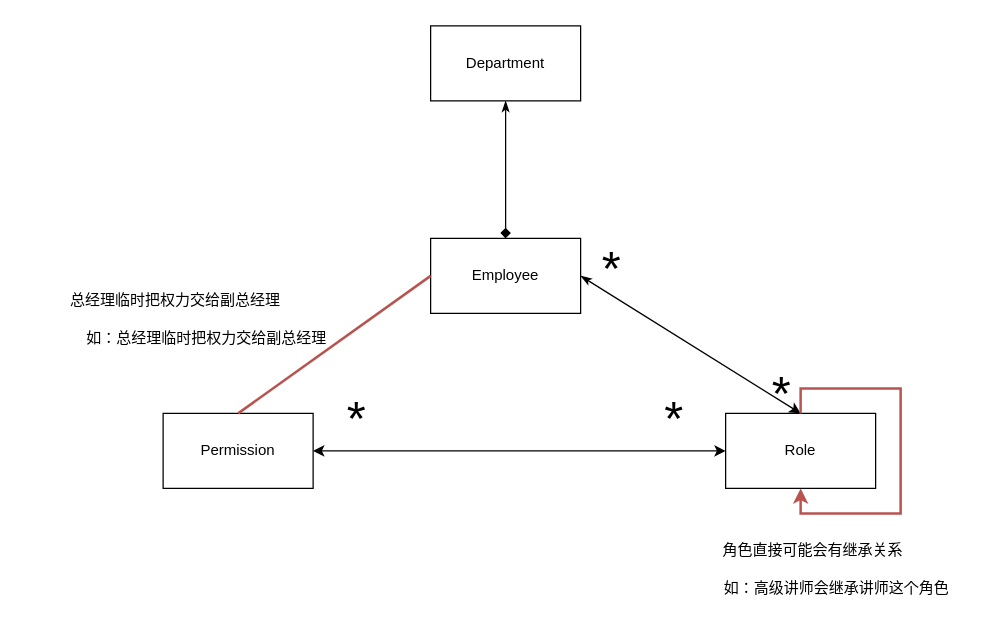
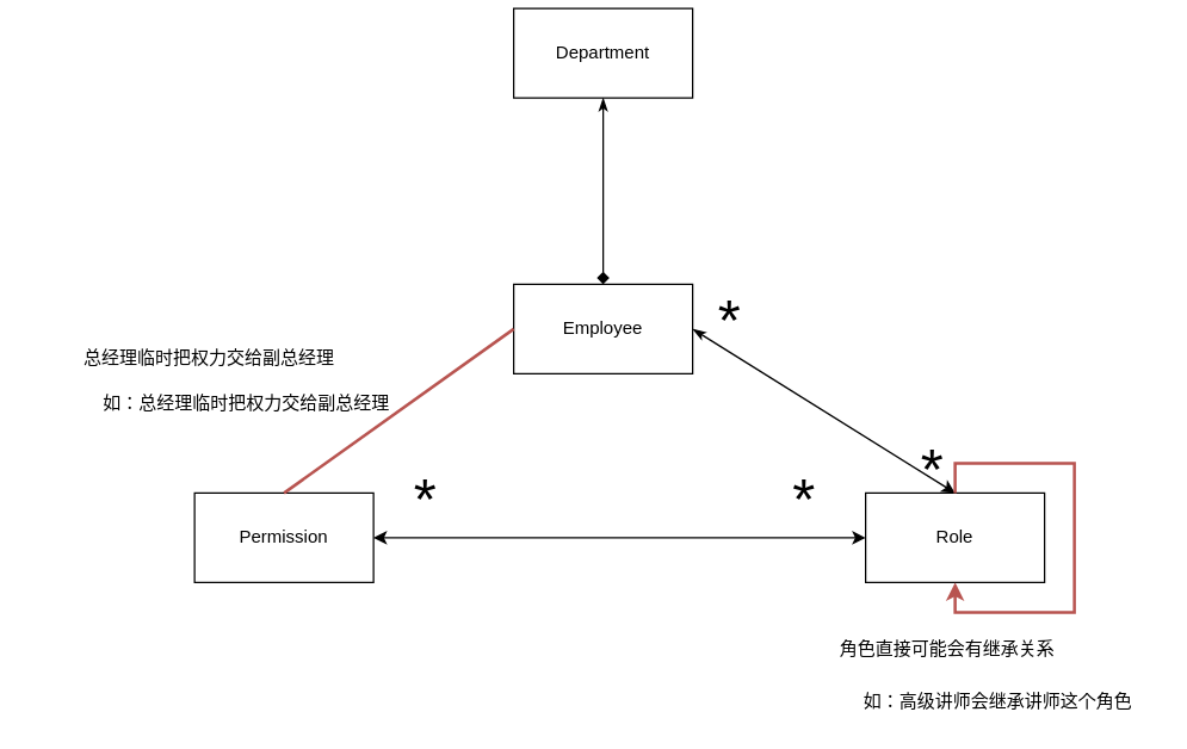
  <mxCell id="0" />
  <mxCell id="1" parent="0" />
  <mxCell id="2" value="Employee" style="rounded=0;whiteSpace=wrap;html=1;" vertex="1" parent="1"><mxGeometry x="344" y="190" width="120" height="60" as="geometry" /></mxCell>
  <mxCell id="3" value="" style="edgeStyle=orthogonalEdgeStyle;rounded=0;orthogonalLoop=1;jettySize=auto;html=1;startArrow=classicThin;startFill=1;endArrow=diamond;" edge="1" parent="1" source="4" target="2"><mxGeometry relative="1" as="geometry" /></mxCell>
- <mxCell id="4" value="Department" style="rounded=0;whiteSpace=wrap;html=1;" vertex="1" parent="1"><mxGeometry x="344" y="20" width="120" height="60" as="geometry" /></mxCell>
+ <mxCell id="4" value="Department" style="rounded=0;whiteSpace=wrap;html=1;" vertex="1" parent="1"><mxGeometry x="344" y="5" width="120" height="60" as="geometry" /></mxCell>
  <mxCell id="5" value="Permission" style="rounded=0;whiteSpace=wrap;html=1;" vertex="1" parent="1"><mxGeometry x="130" y="330" width="120" height="60" as="geometry" /></mxCell>
  <mxCell id="6" value="Role" style="rounded=0;whiteSpace=wrap;html=1;" vertex="1" parent="1"><mxGeometry x="580" y="330" width="120" height="60" as="geometry" /></mxCell>
  <mxCell id="7" value="" style="endArrow=classic;html=1;entryX=0.5;entryY=0;entryDx=0;entryDy=0;exitX=1;exitY=0.5;exitDx=0;exitDy=0;startArrow=classicThin;startFill=1;" edge="1" parent="1" source="2" target="6"><mxGeometry width="50" height="50" relative="1" as="geometry"><mxPoint x="470" y="220" as="sourcePoint" /><mxPoint x="420" y="160" as="targetPoint" /></mxGeometry></mxCell>
  <mxCell id="8" value="" style="endArrow=none;html=1;entryX=0.5;entryY=0;entryDx=0;entryDy=0;exitX=0;exitY=0.5;exitDx=0;exitDy=0;endFill=0;fillColor=#f8cecc;strokeColor=#b85450;strokeWidth=2;" edge="1" parent="1" source="2" target="5"><mxGeometry width="50" height="50" relative="1" as="geometry"><mxPoint x="370" y="210" as="sourcePoint" /><mxPoint x="420" y="160" as="targetPoint" /></mxGeometry></mxCell>
  <mxCell id="9" value="&lt;font style=&quot;font-size: 39px&quot;&gt;*&lt;/font&gt;" style="text;html=1;strokeColor=none;fillColor=none;align=center;verticalAlign=middle;whiteSpace=wrap;rounded=0;" vertex="1" parent="1"><mxGeometry x="464" y="200" width="50" height="30" as="geometry" /></mxCell>
  <mxCell id="10" value="&lt;font style=&quot;font-size: 39px&quot;&gt;*&lt;/font&gt;" style="text;html=1;strokeColor=none;fillColor=none;align=center;verticalAlign=middle;whiteSpace=wrap;rounded=0;" vertex="1" parent="1"><mxGeometry x="600" y="300" width="50" height="30" as="geometry" /></mxCell>
  <mxCell id="11" value="&lt;font style=&quot;font-size: 39px&quot;&gt;*&lt;/font&gt;" style="text;html=1;strokeColor=none;fillColor=none;align=center;verticalAlign=middle;whiteSpace=wrap;rounded=0;" vertex="1" parent="1"><mxGeometry x="514" y="320" width="50" height="30" as="geometry" /></mxCell>
  <mxCell id="12" value="&lt;font style=&quot;font-size: 39px&quot;&gt;*&lt;/font&gt;" style="text;html=1;strokeColor=none;fillColor=none;align=center;verticalAlign=middle;whiteSpace=wrap;rounded=0;" vertex="1" parent="1"><mxGeometry x="260" y="320" width="50" height="30" as="geometry" /></mxCell>
  <mxCell id="13" value="" style="endArrow=classic;html=1;entryX=0;entryY=0.5;entryDx=0;entryDy=0;exitX=1;exitY=0.5;exitDx=0;exitDy=0;startArrow=classic;startFill=1;" edge="1" parent="1" source="5" target="6"><mxGeometry width="50" height="50" relative="1" as="geometry"><mxPoint x="370" y="210" as="sourcePoint" /><mxPoint x="420" y="160" as="targetPoint" /></mxGeometry></mxCell>
  <mxCell id="14" style="edgeStyle=orthogonalEdgeStyle;rounded=0;orthogonalLoop=1;jettySize=auto;html=1;entryX=0.5;entryY=1;entryDx=0;entryDy=0;startArrow=none;startFill=0;endArrow=classic;endFill=1;strokeWidth=2;fillColor=#f8cecc;strokeColor=#b85450;" edge="1" parent="1" source="6" target="6"><mxGeometry relative="1" as="geometry" /></mxCell>
- <mxCell id="15" value="角色直接可能会有继承关系" style="text;html=1;strokeColor=none;fillColor=none;align=center;verticalAlign=middle;whiteSpace=wrap;rounded=0;" vertex="1" parent="1"><mxGeometry x="560" y="430" width="180" height="20" as="geometry" /></mxCell>
+ <mxCell id="15" value="角色直接可能会有继承关系" style="text;html=1;strokeColor=none;fillColor=none;align=center;verticalAlign=middle;whiteSpace=wrap;rounded=0;" vertex="1" parent="1"><mxGeometry x="545" y="425" width="180" height="20" as="geometry" /></mxCell>
  <mxCell id="16" value="总经理临时把权力交给副总经理" style="text;html=1;strokeColor=none;fillColor=none;align=center;verticalAlign=middle;whiteSpace=wrap;rounded=0;" vertex="1" parent="1"><mxGeometry x="20" y="230" width="240" height="20" as="geometry" /></mxCell>
  <mxCell id="17" value="如：总经理临时把权力交给副总经理" style="text;html=1;strokeColor=none;fillColor=none;align=center;verticalAlign=middle;whiteSpace=wrap;rounded=0;" vertex="1" parent="1"><mxGeometry x="40" y="260" width="250" height="20" as="geometry" /></mxCell>
  <mxCell id="18" value="如：高级讲师会继承讲师这个角色" style="text;html=1;strokeColor=none;fillColor=none;align=center;verticalAlign=middle;whiteSpace=wrap;rounded=0;" vertex="1" parent="1"><mxGeometry x="564" y="460" width="210" height="20" as="geometry" /></mxCell>
